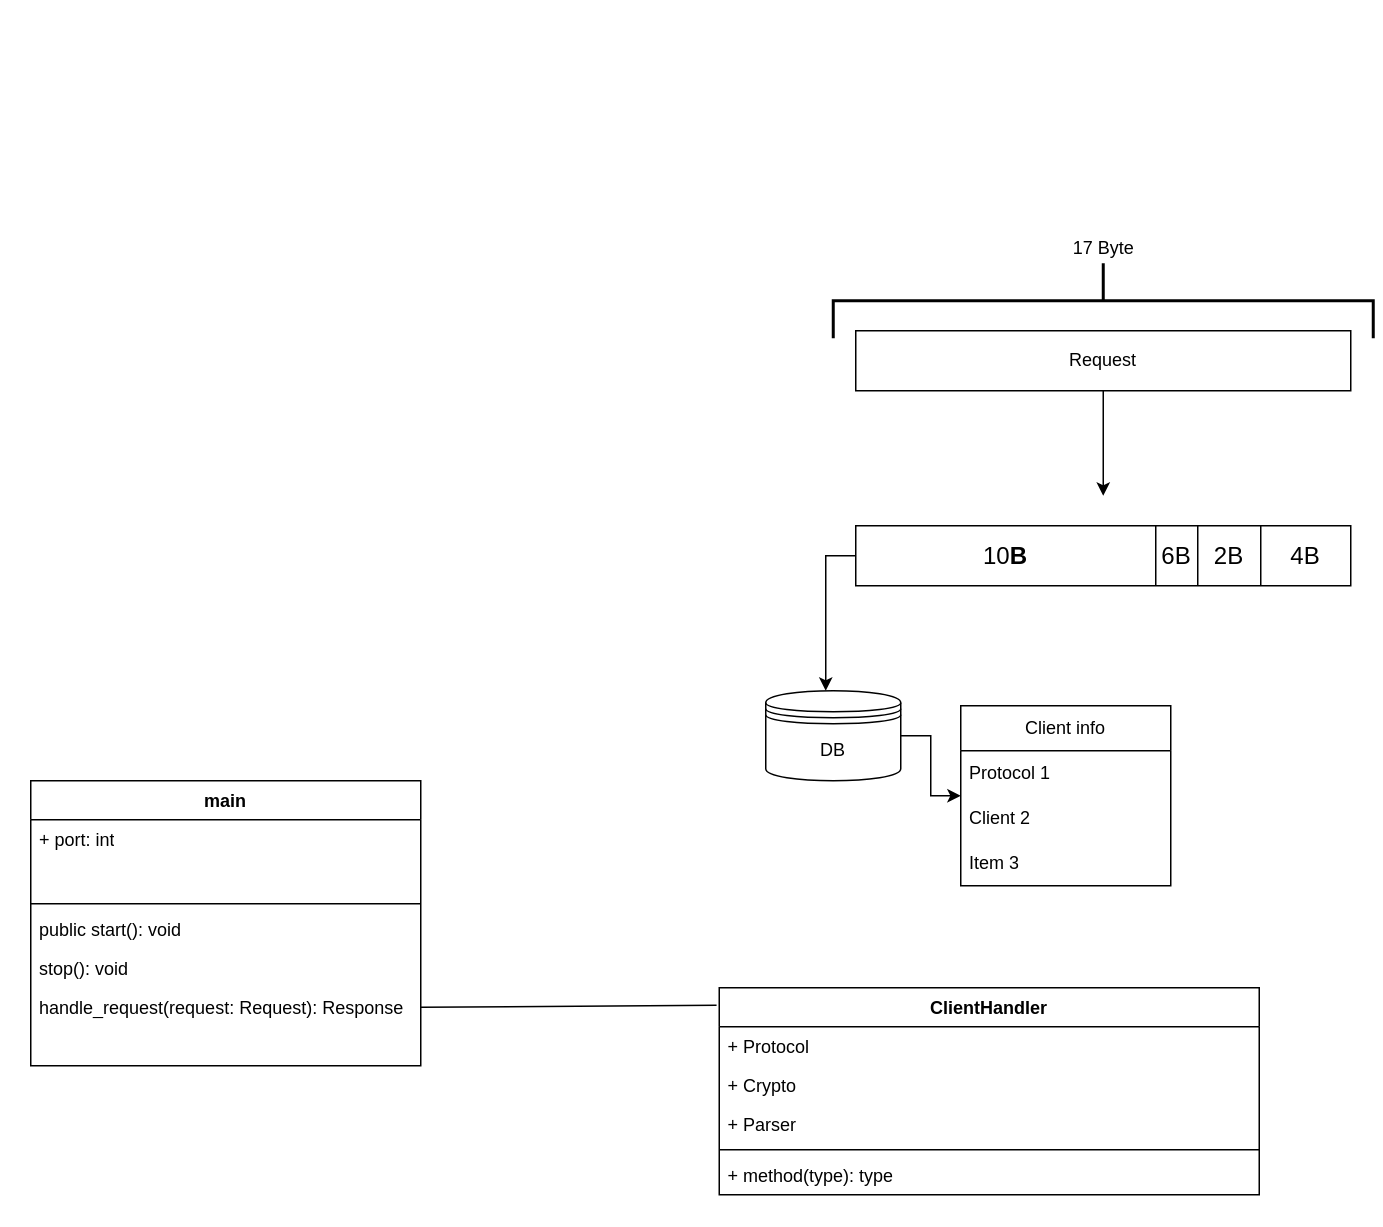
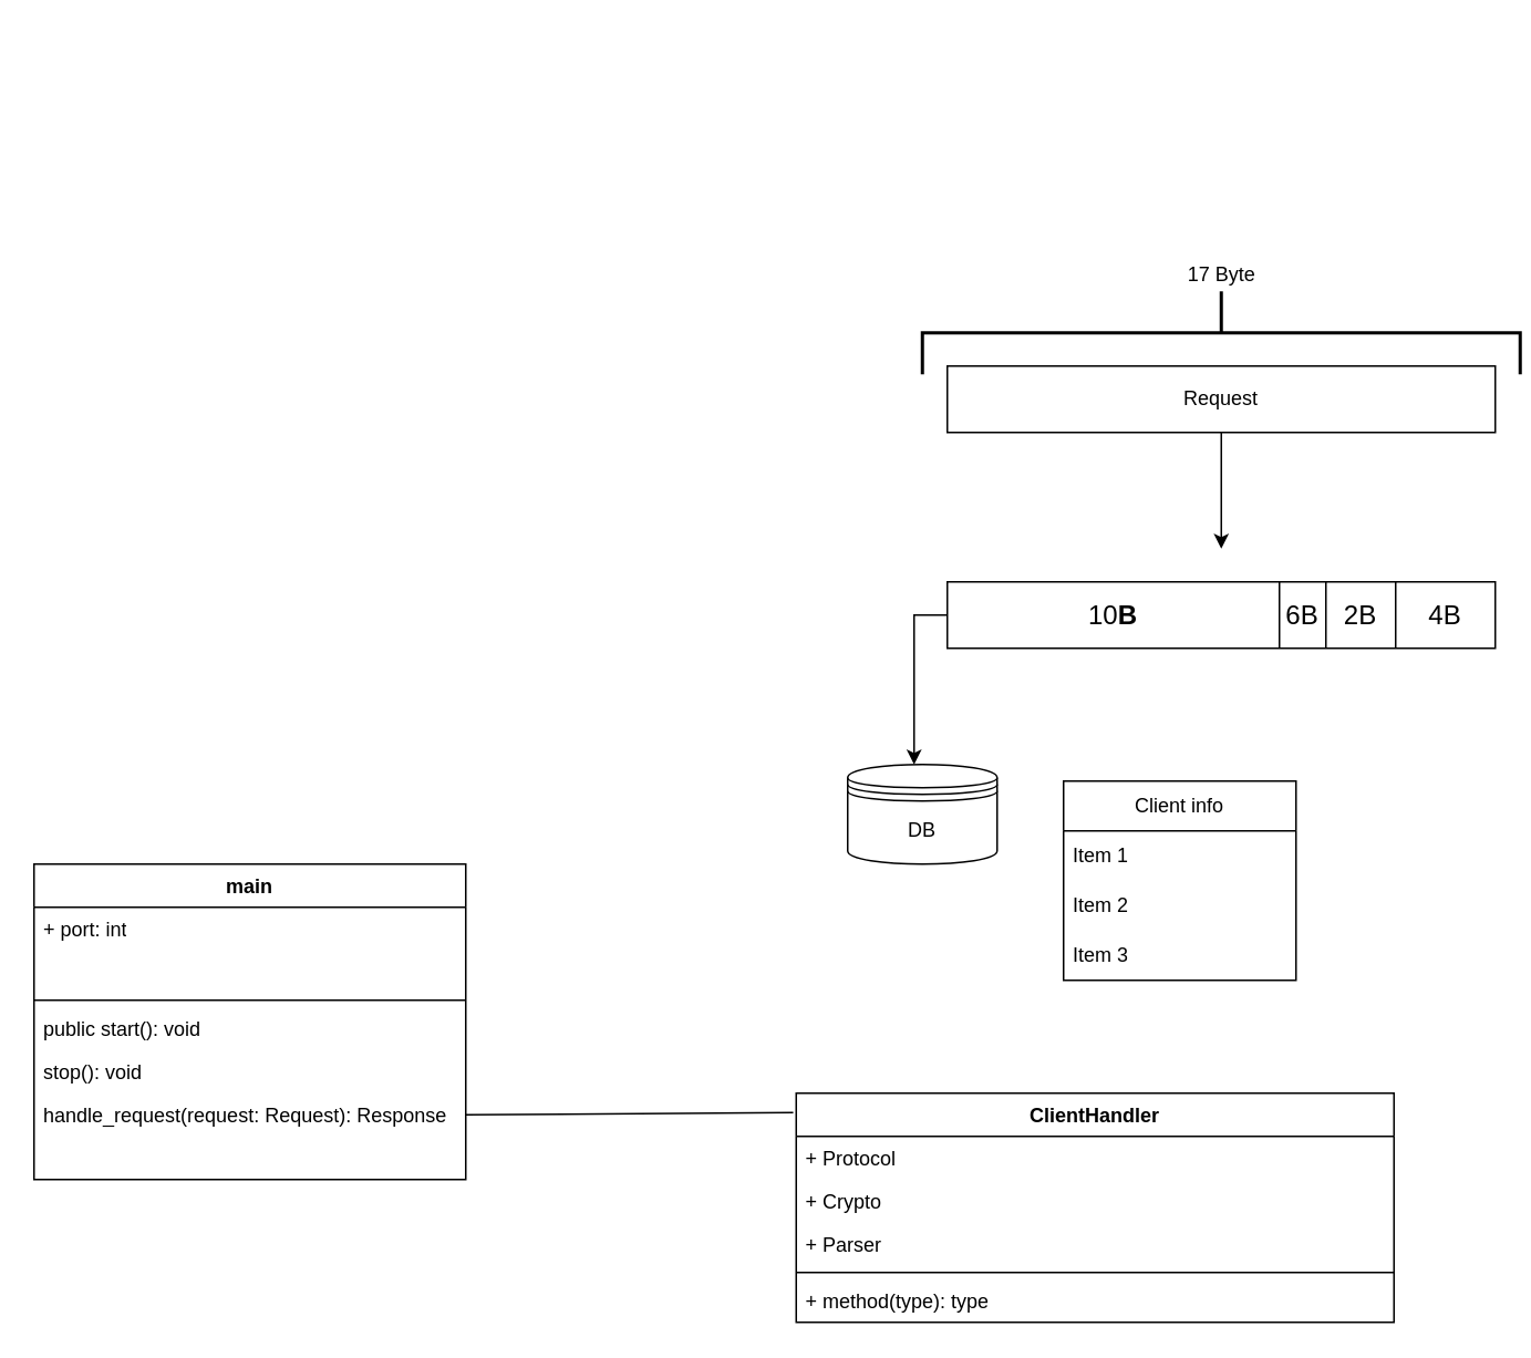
  <mxCell id="0" />
  <mxCell id="1" parent="0" />
  <mxCell id="2" value="main" style="swimlane;fontStyle=1;align=center;verticalAlign=top;childLayout=stackLayout;horizontal=1;startSize=26;horizontalStack=0;resizeParent=1;resizeParentMax=0;resizeLast=0;collapsible=1;marginBottom=0;whiteSpace=wrap;html=1;" vertex="1" parent="1"><mxGeometry x="20" y="520" width="260" height="190" as="geometry" /></mxCell>
  <mxCell id="3" value="+ port: int" style="text;strokeColor=none;fillColor=none;align=left;verticalAlign=top;spacingLeft=4;spacingRight=4;overflow=hidden;rotatable=0;points=[[0,0.5],[1,0.5]];portConstraint=eastwest;whiteSpace=wrap;html=1;" vertex="1" parent="2"><mxGeometry y="26" width="260" height="26" as="geometry" /></mxCell>
  <mxCell id="4" style="text;strokeColor=none;fillColor=none;align=left;verticalAlign=top;spacingLeft=4;spacingRight=4;overflow=hidden;rotatable=0;points=[[0,0.5],[1,0.5]];portConstraint=eastwest;whiteSpace=wrap;html=1;" vertex="1" parent="2"><mxGeometry y="52" width="260" height="26" as="geometry" /></mxCell>
  <mxCell id="5" value="" style="line;strokeWidth=1;fillColor=none;align=left;verticalAlign=middle;spacingTop=-1;spacingLeft=3;spacingRight=3;rotatable=0;labelPosition=right;points=[];portConstraint=eastwest;strokeColor=inherit;" vertex="1" parent="2"><mxGeometry y="78" width="260" height="8" as="geometry" /></mxCell>
  <mxCell id="6" value="public start(): void" style="text;strokeColor=none;fillColor=none;align=left;verticalAlign=top;spacingLeft=4;spacingRight=4;overflow=hidden;rotatable=0;points=[[0,0.5],[1,0.5]];portConstraint=eastwest;whiteSpace=wrap;html=1;" vertex="1" parent="2"><mxGeometry y="86" width="260" height="26" as="geometry" /></mxCell>
  <mxCell id="7" value="stop(): void" style="text;strokeColor=none;fillColor=none;align=left;verticalAlign=top;spacingLeft=4;spacingRight=4;overflow=hidden;rotatable=0;points=[[0,0.5],[1,0.5]];portConstraint=eastwest;whiteSpace=wrap;html=1;" vertex="1" parent="2"><mxGeometry y="112" width="260" height="26" as="geometry" /></mxCell>
  <mxCell id="8" value="handle_request(request: Request): Response" style="text;strokeColor=none;fillColor=none;align=left;verticalAlign=top;spacingLeft=4;spacingRight=4;overflow=hidden;rotatable=0;points=[[0,0.5],[1,0.5]];portConstraint=eastwest;whiteSpace=wrap;html=1;" vertex="1" parent="2"><mxGeometry y="138" width="260" height="26" as="geometry" /></mxCell>
  <mxCell id="9" style="text;strokeColor=none;fillColor=none;align=left;verticalAlign=top;spacingLeft=4;spacingRight=4;overflow=hidden;rotatable=0;points=[[0,0.5],[1,0.5]];portConstraint=eastwest;whiteSpace=wrap;html=1;" vertex="1" parent="2"><mxGeometry y="164" width="260" height="26" as="geometry" /></mxCell>
  <mxCell id="10" value="ClientHandler" style="swimlane;fontStyle=1;align=center;verticalAlign=top;childLayout=stackLayout;horizontal=1;startSize=26;horizontalStack=0;resizeParent=1;resizeParentMax=0;resizeLast=0;collapsible=1;marginBottom=0;whiteSpace=wrap;html=1;" vertex="1" parent="1"><mxGeometry x="479" y="658" width="360" height="138" as="geometry" /></mxCell>
  <mxCell id="11" value="+ Protocol" style="text;strokeColor=none;fillColor=none;align=left;verticalAlign=top;spacingLeft=4;spacingRight=4;overflow=hidden;rotatable=0;points=[[0,0.5],[1,0.5]];portConstraint=eastwest;whiteSpace=wrap;html=1;" vertex="1" parent="10"><mxGeometry y="26" width="360" height="26" as="geometry" /></mxCell>
  <mxCell id="12" value="+ Crypto" style="text;strokeColor=none;fillColor=none;align=left;verticalAlign=top;spacingLeft=4;spacingRight=4;overflow=hidden;rotatable=0;points=[[0,0.5],[1,0.5]];portConstraint=eastwest;whiteSpace=wrap;html=1;" vertex="1" parent="10"><mxGeometry y="52" width="360" height="26" as="geometry" /></mxCell>
  <mxCell id="13" value="+ Parser" style="text;strokeColor=none;fillColor=none;align=left;verticalAlign=top;spacingLeft=4;spacingRight=4;overflow=hidden;rotatable=0;points=[[0,0.5],[1,0.5]];portConstraint=eastwest;whiteSpace=wrap;html=1;" vertex="1" parent="10"><mxGeometry y="78" width="360" height="26" as="geometry" /></mxCell>
  <mxCell id="14" value="" style="line;strokeWidth=1;fillColor=none;align=left;verticalAlign=middle;spacingTop=-1;spacingLeft=3;spacingRight=3;rotatable=0;labelPosition=right;points=[];portConstraint=eastwest;strokeColor=inherit;" vertex="1" parent="10"><mxGeometry y="104" width="360" height="8" as="geometry" /></mxCell>
  <mxCell id="15" value="+ method(type): type" style="text;strokeColor=none;fillColor=none;align=left;verticalAlign=top;spacingLeft=4;spacingRight=4;overflow=hidden;rotatable=0;points=[[0,0.5],[1,0.5]];portConstraint=eastwest;whiteSpace=wrap;html=1;" vertex="1" parent="10"><mxGeometry y="112" width="360" height="26" as="geometry" /></mxCell>
  <mxCell id="16" style="rounded=0;orthogonalLoop=1;jettySize=auto;html=1;entryX=-0.005;entryY=0.085;entryDx=0;entryDy=0;entryPerimeter=0;exitX=1;exitY=0.5;exitDx=0;exitDy=0;endArrow=none;" edge="1" parent="1" source="8" target="10"><mxGeometry relative="1" as="geometry" /></mxCell>
  <mxCell id="17" style="edgeStyle=orthogonalEdgeStyle;rounded=0;orthogonalLoop=1;jettySize=auto;html=1;" edge="1" parent="1" source="18"><mxGeometry relative="1" as="geometry"><mxPoint x="735" y="330" as="targetPoint" /></mxGeometry></mxCell>
  <mxCell id="18" value="Request" style="rounded=0;whiteSpace=wrap;html=1;" vertex="1" parent="1"><mxGeometry x="570" y="220" width="330" height="40" as="geometry" /></mxCell>
  <mxCell id="19" value="" style="strokeWidth=2;html=1;shape=mxgraph.flowchart.annotation_2;align=left;labelPosition=right;pointerEvents=1;rotation=90;" vertex="1" parent="1"><mxGeometry x="710" y="20" width="50" height="360" as="geometry" /></mxCell>
  <mxCell id="20" value="17 Byte" style="text;html=1;align=center;verticalAlign=middle;resizable=0;points=[];autosize=1;strokeColor=none;fillColor=none;" vertex="1" parent="1"><mxGeometry x="705" y="150" width="60" height="30" as="geometry" /></mxCell>
  <mxCell id="21" value="" style="shape=table;startSize=0;container=1;collapsible=0;childLayout=tableLayout;fontSize=16;" vertex="1" parent="1"><mxGeometry x="570" y="350" width="330" height="40" as="geometry" /></mxCell>
  <mxCell id="22" style="shape=tableRow;horizontal=0;startSize=0;swimlaneHead=0;swimlaneBody=0;strokeColor=inherit;top=0;left=0;bottom=0;right=0;collapsible=0;dropTarget=0;fillColor=none;points=[[0,0.5],[1,0.5]];portConstraint=eastwest;fontSize=16;" vertex="1" parent="21"><mxGeometry width="330" height="40" as="geometry" /></mxCell>
  <mxCell id="23" value="10&lt;b&gt;B&lt;/b&gt;" style="shape=partialRectangle;html=1;whiteSpace=wrap;connectable=0;strokeColor=inherit;overflow=hidden;fillColor=none;top=0;left=0;bottom=0;right=0;pointerEvents=1;fontSize=16;" vertex="1" parent="22"><mxGeometry width="200" height="40" as="geometry"><mxRectangle width="200" height="40" as="alternateBounds" /></mxGeometry></mxCell>
  <mxCell id="24" value="6B" style="shape=partialRectangle;html=1;whiteSpace=wrap;connectable=0;strokeColor=inherit;overflow=hidden;fillColor=none;top=0;left=0;bottom=0;right=0;pointerEvents=1;fontSize=16;" vertex="1" parent="22"><mxGeometry x="200" width="28" height="40" as="geometry"><mxRectangle width="28" height="40" as="alternateBounds" /></mxGeometry></mxCell>
  <mxCell id="25" value="2B" style="shape=partialRectangle;html=1;whiteSpace=wrap;connectable=0;strokeColor=inherit;overflow=hidden;fillColor=none;top=0;left=0;bottom=0;right=0;pointerEvents=1;fontSize=16;" vertex="1" parent="22"><mxGeometry x="228" width="42" height="40" as="geometry"><mxRectangle width="42" height="40" as="alternateBounds" /></mxGeometry></mxCell>
  <mxCell id="26" value="4B" style="shape=partialRectangle;html=1;whiteSpace=wrap;connectable=0;strokeColor=inherit;overflow=hidden;fillColor=none;top=0;left=0;bottom=0;right=0;pointerEvents=1;fontSize=16;" vertex="1" parent="22"><mxGeometry x="270" width="60" height="40" as="geometry"><mxRectangle width="60" height="40" as="alternateBounds" /></mxGeometry></mxCell>
- <mxCell id="27" style="edgeStyle=orthogonalEdgeStyle;rounded=0;orthogonalLoop=1;jettySize=auto;html=1;" edge="1" parent="1" source="28" target="30"><mxGeometry relative="1" as="geometry"><mxPoint x="700" y="500" as="targetPoint" /></mxGeometry></mxCell>
  <mxCell id="28" value="DB" style="shape=datastore;whiteSpace=wrap;html=1;" vertex="1" parent="1"><mxGeometry x="510" y="460" width="90" height="60" as="geometry" /></mxCell>
  <mxCell id="29" style="edgeStyle=orthogonalEdgeStyle;rounded=0;orthogonalLoop=1;jettySize=auto;html=1;" edge="1" parent="1" source="22" target="28"><mxGeometry relative="1" as="geometry"><Array as="points"><mxPoint x="550" y="370" /></Array></mxGeometry></mxCell>
  <mxCell id="30" value="Client info" style="swimlane;fontStyle=0;childLayout=stackLayout;horizontal=1;startSize=30;horizontalStack=0;resizeParent=1;resizeParentMax=0;resizeLast=0;collapsible=1;marginBottom=0;whiteSpace=wrap;html=1;" vertex="1" parent="1"><mxGeometry x="640" y="470" width="140" height="120" as="geometry" /></mxCell>
- <mxCell id="31" value="Protocol 1" style="text;strokeColor=none;fillColor=none;align=left;verticalAlign=middle;spacingLeft=4;spacingRight=4;overflow=hidden;points=[[0,0.5],[1,0.5]];portConstraint=eastwest;rotatable=0;whiteSpace=wrap;html=1;" vertex="1" parent="30"><mxGeometry y="30" width="140" height="30" as="geometry" /></mxCell>
- <mxCell id="32" value="Client 2" style="text;strokeColor=none;fillColor=none;align=left;verticalAlign=middle;spacingLeft=4;spacingRight=4;overflow=hidden;points=[[0,0.5],[1,0.5]];portConstraint=eastwest;rotatable=0;whiteSpace=wrap;html=1;" vertex="1" parent="30"><mxGeometry y="60" width="140" height="30" as="geometry" /></mxCell>
+ <mxCell id="31" value="Item 1" style="text;strokeColor=none;fillColor=none;align=left;verticalAlign=middle;spacingLeft=4;spacingRight=4;overflow=hidden;points=[[0,0.5],[1,0.5]];portConstraint=eastwest;rotatable=0;whiteSpace=wrap;html=1;" vertex="1" parent="30"><mxGeometry y="30" width="140" height="30" as="geometry" /></mxCell>
+ <mxCell id="32" value="Item 2" style="text;strokeColor=none;fillColor=none;align=left;verticalAlign=middle;spacingLeft=4;spacingRight=4;overflow=hidden;points=[[0,0.5],[1,0.5]];portConstraint=eastwest;rotatable=0;whiteSpace=wrap;html=1;" vertex="1" parent="30"><mxGeometry y="60" width="140" height="30" as="geometry" /></mxCell>
  <mxCell id="33" value="Item 3" style="text;strokeColor=none;fillColor=none;align=left;verticalAlign=middle;spacingLeft=4;spacingRight=4;overflow=hidden;points=[[0,0.5],[1,0.5]];portConstraint=eastwest;rotatable=0;whiteSpace=wrap;html=1;" vertex="1" parent="30"><mxGeometry y="90" width="140" height="30" as="geometry" /></mxCell>
